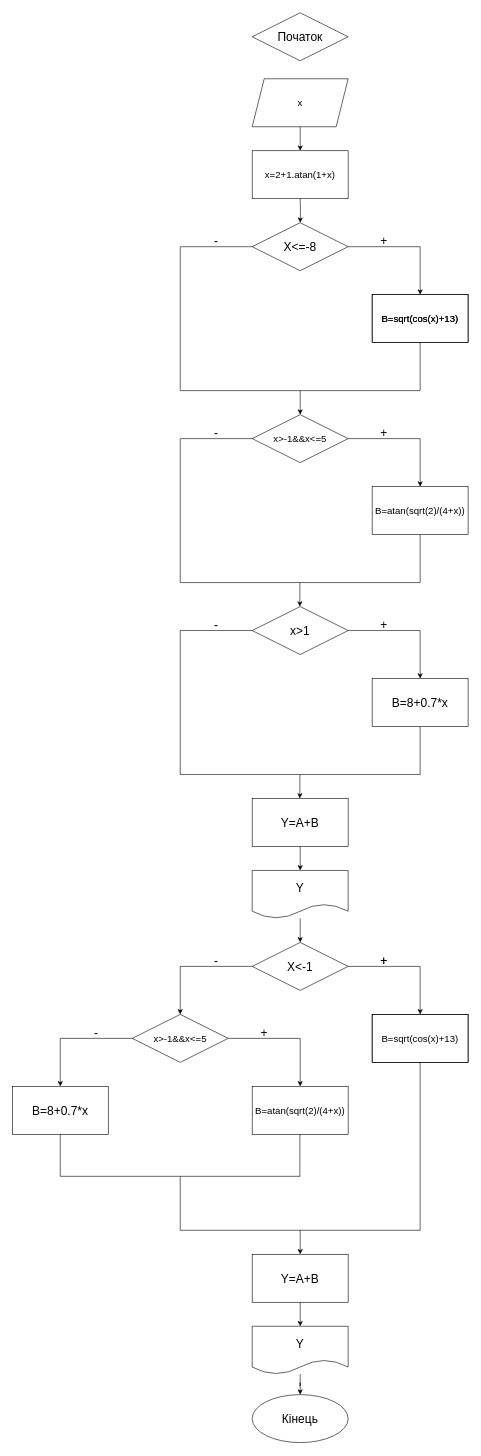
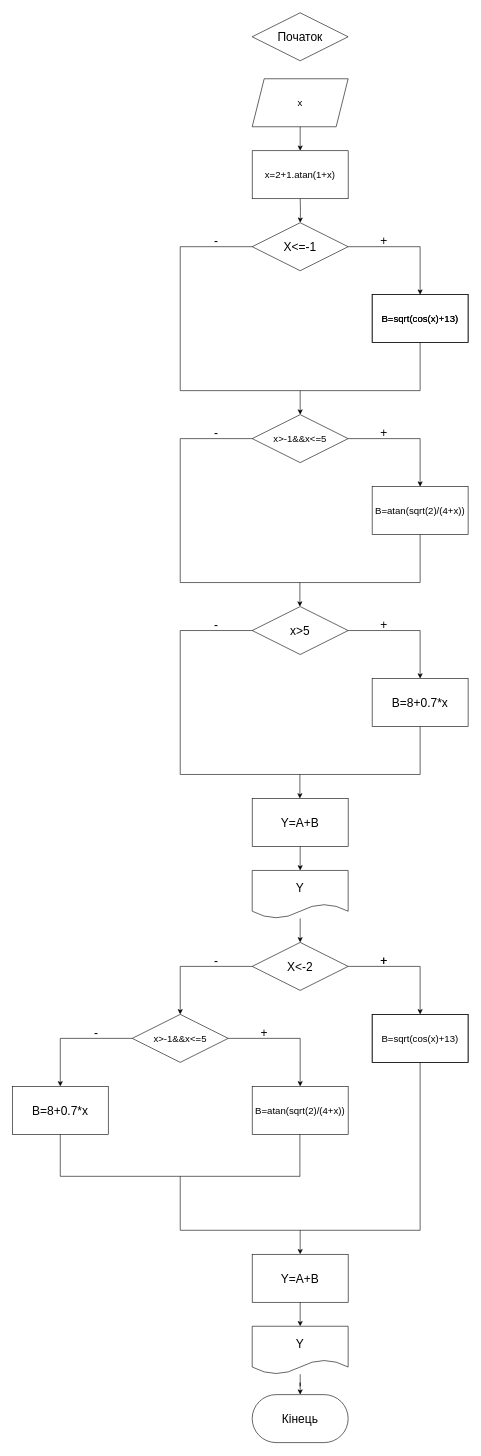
  <mxCell id="0" />
  <mxCell id="1" parent="0" />
- <mxCell id="2" value="Кінець" style="ellipse;whiteSpace=wrap;html=1;arcSize=50;fontSize=20;" parent="1" vertex="1"><mxGeometry x="420" y="2324" width="160" height="80" as="geometry" /></mxCell>
+ <mxCell id="2" value="Кінець" style="rounded=1;whiteSpace=wrap;html=1;arcSize=50;fontSize=20;" parent="1" vertex="1"><mxGeometry x="420" y="2324" width="160" height="80" as="geometry" /></mxCell>
  <mxCell id="3" value="" style="edgeStyle=orthogonalEdgeStyle;rounded=0;orthogonalLoop=1;jettySize=auto;html=1;fontFamily=Helvetica;fontSize=16;" parent="1" target="5" edge="1"><mxGeometry relative="1" as="geometry"><mxPoint x="500" y="330" as="sourcePoint" /></mxGeometry></mxCell>
  <mxCell id="4" value="" style="edgeStyle=orthogonalEdgeStyle;rounded=0;orthogonalLoop=1;jettySize=auto;html=1;fontFamily=Helvetica;fontSize=16;" parent="1" source="5" target="8" edge="1"><mxGeometry relative="1" as="geometry" /></mxCell>
- <mxCell id="5" value="X&amp;lt;=-8" style="rhombus;whiteSpace=wrap;html=1;fillColor=none;fontFamily=Helvetica;fontSize=20;" parent="1" vertex="1"><mxGeometry x="420" y="370" width="160" height="80" as="geometry" /></mxCell>
+ <mxCell id="5" value="X&amp;lt;=-1" style="rhombus;whiteSpace=wrap;html=1;fillColor=none;fontFamily=Helvetica;fontSize=20;" parent="1" vertex="1"><mxGeometry x="420" y="370" width="160" height="80" as="geometry" /></mxCell>
  <mxCell id="6" value="" style="edgeStyle=orthogonalEdgeStyle;rounded=0;orthogonalLoop=1;jettySize=auto;html=1;fontFamily=Helvetica;fontSize=16;" parent="1" source="7" edge="1"><mxGeometry relative="1" as="geometry"><mxPoint x="500" y="250" as="targetPoint" /></mxGeometry></mxCell>
  <mxCell id="7" value="x" style="shape=parallelogram;perimeter=parallelogramPerimeter;whiteSpace=wrap;html=1;fixedSize=1;fillColor=none;fontFamily=Helvetica;fontSize=16;" parent="1" vertex="1"><mxGeometry x="420" y="130" width="160" height="80" as="geometry" /></mxCell>
  <mxCell id="8" value="B=sqrt(cos(x)+13)" style="whiteSpace=wrap;html=1;fontSize=16;fillColor=none;" parent="1" vertex="1"><mxGeometry x="620" y="490" width="160" height="80" as="geometry" /></mxCell>
  <mxCell id="9" value="x=2+1.atan(1+x)" style="rounded=0;whiteSpace=wrap;html=1;fillColor=none;fontFamily=Helvetica;fontSize=16;" parent="1" vertex="1"><mxGeometry x="420" y="250" width="160" height="80" as="geometry" /></mxCell>
  <mxCell id="10" value="+" style="text;html=1;strokeColor=none;fillColor=none;align=center;verticalAlign=middle;whiteSpace=wrap;rounded=0;fontFamily=Helvetica;fontSize=20;" parent="1" vertex="1"><mxGeometry x="620" y="390" width="40" height="20" as="geometry" /></mxCell>
  <mxCell id="11" style="edgeStyle=orthogonalEdgeStyle;rounded=0;orthogonalLoop=1;jettySize=auto;html=1;entryX=0.5;entryY=0;entryDx=0;entryDy=0;fontFamily=Helvetica;fontSize=20;" parent="1" source="12" target="19" edge="1"><mxGeometry relative="1" as="geometry" /></mxCell>
  <mxCell id="12" value="x&amp;gt;-1&amp;amp;&amp;amp;x&amp;lt;=5" style="rhombus;whiteSpace=wrap;html=1;fillColor=none;fontFamily=Helvetica;fontSize=16;" parent="1" vertex="1"><mxGeometry x="420" y="690" width="160" height="80" as="geometry" /></mxCell>
  <mxCell id="13" value="" style="endArrow=none;html=1;fontFamily=Helvetica;fontSize=20;entryX=0;entryY=0.5;entryDx=0;entryDy=0;" parent="1" edge="1"><mxGeometry width="50" height="50" relative="1" as="geometry"><mxPoint x="300" y="410" as="sourcePoint" /><mxPoint x="420" y="410" as="targetPoint" /></mxGeometry></mxCell>
  <mxCell id="14" value="" style="endArrow=none;html=1;fontFamily=Helvetica;fontSize=20;" parent="1" edge="1"><mxGeometry width="50" height="50" relative="1" as="geometry"><mxPoint x="300" as="sourcePoint" y="650" /><mxPoint x="300" y="410" as="targetPoint" /></mxGeometry></mxCell>
  <mxCell id="15" value="" style="endArrow=classic;html=1;fontFamily=Helvetica;fontSize=20;entryX=0.5;entryY=0;entryDx=0;entryDy=0;" parent="1" target="12" edge="1"><mxGeometry width="50" height="50" relative="1" as="geometry"><mxPoint x="500" as="sourcePoint" y="650" /><mxPoint x="540" y="640" as="targetPoint" /></mxGeometry></mxCell>
  <mxCell id="16" value="" style="endArrow=none;html=1;fontFamily=Helvetica;fontSize=20;" parent="1" edge="1"><mxGeometry width="50" height="50" relative="1" as="geometry"><mxPoint x="300" as="sourcePoint" y="650" /><mxPoint x="700" as="targetPoint" y="650" /></mxGeometry></mxCell>
  <mxCell id="17" value="" style="endArrow=none;html=1;fontFamily=Helvetica;fontSize=20;entryX=0.5;entryY=1;entryDx=0;entryDy=0;" parent="1" target="8" edge="1"><mxGeometry width="50" height="50" relative="1" as="geometry"><mxPoint x="700" as="sourcePoint" y="650" /><mxPoint x="720" y="590" as="targetPoint" /></mxGeometry></mxCell>
  <mxCell id="18" value="-" style="text;html=1;strokeColor=none;fillColor=none;align=center;verticalAlign=middle;whiteSpace=wrap;rounded=0;fontFamily=Helvetica;fontSize=20;" parent="1" vertex="1"><mxGeometry x="340" y="390" width="40" height="20" as="geometry" /></mxCell>
  <mxCell id="19" value="B=atan(sqrt(2)/(4+x))" style="whiteSpace=wrap;html=1;fontSize=16;fillColor=none;" parent="1" vertex="1"><mxGeometry x="620" y="810" width="160" height="80" as="geometry" /></mxCell>
  <mxCell id="20" value="" style="endArrow=none;html=1;fontFamily=Helvetica;fontSize=20;entryX=0;entryY=0.5;entryDx=0;entryDy=0;" parent="1" target="12" edge="1"><mxGeometry width="50" height="50" relative="1" as="geometry"><mxPoint x="300" y="730" as="sourcePoint" /><mxPoint x="420" y="770" as="targetPoint" /><Array as="points" /></mxGeometry></mxCell>
  <mxCell id="21" value="" style="endArrow=none;html=1;fontFamily=Helvetica;fontSize=20;" parent="1" edge="1"><mxGeometry width="50" height="50" relative="1" as="geometry"><mxPoint x="300" y="970" as="sourcePoint" /><mxPoint x="300" y="730" as="targetPoint" /></mxGeometry></mxCell>
  <mxCell id="22" value="" style="endArrow=none;html=1;fontFamily=Helvetica;fontSize=20;entryX=0.5;entryY=1;entryDx=0;entryDy=0;" parent="1" target="19" edge="1"><mxGeometry width="50" height="50" relative="1" as="geometry"><mxPoint x="700" y="970" as="sourcePoint" /><mxPoint x="730" y="940" as="targetPoint" /></mxGeometry></mxCell>
  <mxCell id="23" value="" style="endArrow=none;html=1;fontFamily=Helvetica;fontSize=20;" parent="1" edge="1"><mxGeometry width="50" height="50" relative="1" as="geometry"><mxPoint x="300" y="970" as="sourcePoint" /><mxPoint x="700" y="970" as="targetPoint" /></mxGeometry></mxCell>
  <mxCell id="24" value="" style="endArrow=classic;html=1;fontFamily=Helvetica;fontSize=20;" parent="1" edge="1"><mxGeometry width="50" height="50" relative="1" as="geometry"><mxPoint x="499.5" y="970" as="sourcePoint" /><mxPoint x="499.5" y="1010" as="targetPoint" /></mxGeometry></mxCell>
  <mxCell id="25" value="+" style="text;html=1;strokeColor=none;fillColor=none;align=center;verticalAlign=middle;whiteSpace=wrap;rounded=0;fontFamily=Helvetica;fontSize=20;" parent="1" vertex="1"><mxGeometry x="620" y="710" width="40" height="20" as="geometry" /></mxCell>
  <mxCell id="26" value="-" style="text;html=1;strokeColor=none;fillColor=none;align=center;verticalAlign=middle;whiteSpace=wrap;rounded=0;fontFamily=Helvetica;fontSize=20;" parent="1" vertex="1"><mxGeometry x="340" y="710" width="40" height="20" as="geometry" /></mxCell>
  <mxCell id="27" style="edgeStyle=orthogonalEdgeStyle;rounded=0;orthogonalLoop=1;jettySize=auto;html=1;entryX=0.5;entryY=0;entryDx=0;entryDy=0;fontFamily=Helvetica;fontSize=20;" parent="1" source="28" target="29" edge="1"><mxGeometry relative="1" as="geometry" /></mxCell>
- <mxCell id="28" value="x&amp;gt;1" style="rhombus;whiteSpace=wrap;html=1;fillColor=none;fontFamily=Helvetica;fontSize=20;" parent="1" vertex="1"><mxGeometry x="420" y="1010" width="160" height="80" as="geometry" /></mxCell>
+ <mxCell id="28" value="x&amp;gt;5" style="rhombus;whiteSpace=wrap;html=1;fillColor=none;fontFamily=Helvetica;fontSize=20;" parent="1" vertex="1"><mxGeometry x="420" y="1010" width="160" height="80" as="geometry" /></mxCell>
  <mxCell id="29" value="B=8+0.7*x" style="whiteSpace=wrap;html=1;fontSize=20;fillColor=none;" parent="1" vertex="1"><mxGeometry x="620" y="1130" width="160" height="80" as="geometry" /></mxCell>
  <mxCell id="30" value="" style="endArrow=none;html=1;fontFamily=Helvetica;fontSize=20;" parent="1" target="28" edge="1"><mxGeometry width="50" height="50" relative="1" as="geometry"><mxPoint x="300" y="1050" as="sourcePoint" /><mxPoint x="420" y="1070" as="targetPoint" /></mxGeometry></mxCell>
  <mxCell id="31" value="" style="endArrow=none;html=1;fontFamily=Helvetica;fontSize=20;" parent="1" edge="1"><mxGeometry width="50" height="50" relative="1" as="geometry"><mxPoint x="300" y="1290" as="sourcePoint" /><mxPoint x="300" y="1050" as="targetPoint" /></mxGeometry></mxCell>
  <mxCell id="32" value="" style="endArrow=none;html=1;fontFamily=Helvetica;fontSize=20;" parent="1" edge="1"><mxGeometry width="50" height="50" relative="1" as="geometry"><mxPoint x="300" y="1290" as="sourcePoint" /><mxPoint x="700" y="1290" as="targetPoint" /></mxGeometry></mxCell>
  <mxCell id="33" value="" style="endArrow=classic;html=1;fontFamily=Helvetica;fontSize=20;" parent="1" edge="1"><mxGeometry width="50" height="50" relative="1" as="geometry"><mxPoint x="499.5" y="1290" as="sourcePoint" /><mxPoint x="499.5" y="1330" as="targetPoint" /></mxGeometry></mxCell>
  <mxCell id="34" value="" style="endArrow=none;html=1;fontFamily=Helvetica;fontSize=20;entryX=0.5;entryY=1;entryDx=0;entryDy=0;" parent="1" target="29" edge="1"><mxGeometry width="50" height="50" relative="1" as="geometry"><mxPoint x="700" y="1290" as="sourcePoint" /><mxPoint x="730" y="1230" as="targetPoint" /></mxGeometry></mxCell>
  <mxCell id="35" value="+" style="text;html=1;strokeColor=none;fillColor=none;align=center;verticalAlign=middle;whiteSpace=wrap;rounded=0;fontFamily=Helvetica;fontSize=20;" parent="1" vertex="1"><mxGeometry x="620" y="1030" width="40" height="20" as="geometry" /></mxCell>
  <mxCell id="36" value="-" style="text;html=1;strokeColor=none;fillColor=none;align=center;verticalAlign=middle;whiteSpace=wrap;rounded=0;fontFamily=Helvetica;fontSize=20;" parent="1" vertex="1"><mxGeometry x="340" y="1030" width="40" height="20" as="geometry" /></mxCell>
  <mxCell id="37" value="" style="edgeStyle=orthogonalEdgeStyle;rounded=0;orthogonalLoop=1;jettySize=auto;html=1;fontFamily=Helvetica;fontSize=20;" parent="1" source="38" target="40" edge="1"><mxGeometry relative="1" as="geometry" /></mxCell>
  <mxCell id="38" value="Y=A+B" style="rounded=0;whiteSpace=wrap;html=1;fillColor=none;fontFamily=Helvetica;fontSize=20;" parent="1" vertex="1"><mxGeometry x="420" y="1330" width="160" height="80" as="geometry" /></mxCell>
  <mxCell id="39" style="edgeStyle=orthogonalEdgeStyle;rounded=0;orthogonalLoop=1;jettySize=auto;html=1;entryX=0.5;entryY=0;entryDx=0;entryDy=0;fontFamily=Helvetica;fontSize=20;" parent="1" source="40" target="42" edge="1"><mxGeometry relative="1" as="geometry" /></mxCell>
  <mxCell id="40" value="Y" style="shape=document;whiteSpace=wrap;html=1;boundedLbl=1;fillColor=none;fontFamily=Helvetica;fontSize=20;" parent="1" vertex="1"><mxGeometry x="420" y="1450" width="160" height="80" as="geometry" /></mxCell>
  <mxCell id="41" style="edgeStyle=orthogonalEdgeStyle;rounded=0;orthogonalLoop=1;jettySize=auto;html=1;entryX=0.5;entryY=0;entryDx=0;entryDy=0;fontFamily=Helvetica;fontSize=20;" parent="1" source="42" target="43" edge="1"><mxGeometry relative="1" as="geometry" /></mxCell>
- <mxCell id="42" value="X&amp;lt;-1" style="rhombus;whiteSpace=wrap;html=1;fillColor=none;fontFamily=Helvetica;fontSize=20;" parent="1" vertex="1"><mxGeometry x="420" y="1570" width="160" height="80" as="geometry" /></mxCell>
+ <mxCell id="42" value="X&amp;lt;-2" style="rhombus;whiteSpace=wrap;html=1;fillColor=none;fontFamily=Helvetica;fontSize=20;" parent="1" vertex="1"><mxGeometry x="420" y="1570" width="160" height="80" as="geometry" /></mxCell>
  <mxCell id="43" value="" style="rounded=0;whiteSpace=wrap;html=1;fillColor=none;fontFamily=Helvetica;fontSize=20;" parent="1" vertex="1"><mxGeometry x="620" y="1690" width="160" height="80" as="geometry" /></mxCell>
  <mxCell id="44" value="+" style="text;html=1;strokeColor=none;fillColor=none;align=center;verticalAlign=middle;whiteSpace=wrap;rounded=0;fontFamily=Helvetica;fontSize=20;" parent="1" vertex="1"><mxGeometry x="620" y="1590" width="40" height="20" as="geometry" /></mxCell>
  <mxCell id="45" value="-" style="text;html=1;strokeColor=none;fillColor=none;align=center;verticalAlign=middle;whiteSpace=wrap;rounded=0;fontFamily=Helvetica;fontSize=20;" parent="1" vertex="1"><mxGeometry x="340" y="1590" width="40" height="20" as="geometry" /></mxCell>
  <mxCell id="46" value="B=sqrt(cos(x)+13)" style="whiteSpace=wrap;html=1;fontSize=16;fillColor=none;" parent="1" vertex="1"><mxGeometry x="620" y="490" width="160" height="80" as="geometry" /></mxCell>
  <mxCell id="47" value="B=sqrt(cos(x)+13)" style="whiteSpace=wrap;html=1;fontSize=16;fillColor=none;" parent="1" vertex="1"><mxGeometry x="620" y="1690" width="160" height="80" as="geometry" /></mxCell>
  <mxCell id="48" value="" style="endArrow=none;html=1;fontFamily=Helvetica;fontSize=20;" parent="1" edge="1"><mxGeometry width="50" height="50" relative="1" as="geometry"><mxPoint x="300" y="1610" as="sourcePoint" /><mxPoint x="420" y="1610" as="targetPoint" /></mxGeometry></mxCell>
  <mxCell id="49" value="" style="endArrow=classic;html=1;fontFamily=Helvetica;fontSize=20;" parent="1" edge="1"><mxGeometry width="50" height="50" relative="1" as="geometry"><mxPoint x="300" y="1610" as="sourcePoint" /><mxPoint x="300" y="1690" as="targetPoint" /></mxGeometry></mxCell>
  <mxCell id="50" value="x&amp;gt;-1&amp;amp;&amp;amp;x&amp;lt;=5" style="rhombus;whiteSpace=wrap;html=1;fillColor=none;fontFamily=Helvetica;fontSize=16;" parent="1" vertex="1"><mxGeometry x="220" y="1690" width="160" height="80" as="geometry" /></mxCell>
  <mxCell id="51" value="" style="endArrow=none;html=1;fontFamily=Helvetica;fontSize=20;exitX=1;exitY=0.5;exitDx=0;exitDy=0;" parent="1" source="50" edge="1"><mxGeometry width="50" height="50" relative="1" as="geometry"><mxPoint x="400" y="1750" as="sourcePoint" /><mxPoint x="500" y="1730" as="targetPoint" /></mxGeometry></mxCell>
  <mxCell id="52" value="" style="endArrow=classic;html=1;fontFamily=Helvetica;fontSize=20;" parent="1" edge="1"><mxGeometry width="50" height="50" relative="1" as="geometry"><mxPoint x="500" y="1730" as="sourcePoint" /><mxPoint x="500" y="1810" as="targetPoint" /></mxGeometry></mxCell>
  <mxCell id="53" value="B=atan(sqrt(2)/(4+x))" style="whiteSpace=wrap;html=1;fontSize=16;fillColor=none;" parent="1" vertex="1"><mxGeometry x="420" y="1810" width="160" height="80" as="geometry" /></mxCell>
  <mxCell id="54" value="+" style="text;html=1;strokeColor=none;fillColor=none;align=center;verticalAlign=middle;whiteSpace=wrap;rounded=0;fontFamily=Helvetica;fontSize=20;" parent="1" vertex="1"><mxGeometry x="620" y="1590" width="40" height="20" as="geometry" /></mxCell>
  <mxCell id="55" value="+" style="text;html=1;strokeColor=none;fillColor=none;align=center;verticalAlign=middle;whiteSpace=wrap;rounded=0;fontFamily=Helvetica;fontSize=20;" parent="1" vertex="1"><mxGeometry x="420" y="1710" width="40" height="20" as="geometry" /></mxCell>
  <mxCell id="56" value="" style="endArrow=none;html=1;fontFamily=Helvetica;fontSize=20;entryX=0;entryY=0.5;entryDx=0;entryDy=0;" parent="1" target="50" edge="1"><mxGeometry width="50" height="50" relative="1" as="geometry"><mxPoint x="100" y="1730" as="sourcePoint" /><mxPoint x="220" y="1710" as="targetPoint" /></mxGeometry></mxCell>
  <mxCell id="57" value="B=8+0.7*x" style="whiteSpace=wrap;html=1;fontSize=20;fillColor=none;" parent="1" vertex="1"><mxGeometry x="20" y="1810" width="160" height="80" as="geometry" /></mxCell>
  <mxCell id="58" value="" style="endArrow=classic;html=1;fontFamily=Helvetica;fontSize=20;entryX=0.5;entryY=0;entryDx=0;entryDy=0;" parent="1" target="57" edge="1"><mxGeometry width="50" height="50" relative="1" as="geometry"><mxPoint x="100" y="1730" as="sourcePoint" /><mxPoint x="150" y="1680" as="targetPoint" /></mxGeometry></mxCell>
  <mxCell id="59" value="-" style="text;html=1;strokeColor=none;fillColor=none;align=center;verticalAlign=middle;whiteSpace=wrap;rounded=0;fontFamily=Helvetica;fontSize=20;" parent="1" vertex="1"><mxGeometry x="140" y="1710" width="40" height="20" as="geometry" /></mxCell>
  <mxCell id="60" value="" style="edgeStyle=orthogonalEdgeStyle;rounded=0;orthogonalLoop=1;jettySize=auto;html=1;fontFamily=Helvetica;fontSize=20;" parent="1" source="61" target="65" edge="1"><mxGeometry relative="1" as="geometry" /></mxCell>
  <mxCell id="61" value="Y=A+B" style="rounded=0;whiteSpace=wrap;html=1;fillColor=none;fontFamily=Helvetica;fontSize=20;" parent="1" vertex="1"><mxGeometry x="420" y="2090" width="160" height="80" as="geometry" /></mxCell>
  <mxCell id="62" value="" style="endArrow=classic;html=1;fontFamily=Helvetica;fontSize=20;entryX=0.5;entryY=0;entryDx=0;entryDy=0;" parent="1" target="61" edge="1"><mxGeometry width="50" height="50" relative="1" as="geometry"><mxPoint x="500" y="2050" as="sourcePoint" /><mxPoint x="530" y="2050" as="targetPoint" /></mxGeometry></mxCell>
  <mxCell id="63" value="" style="endArrow=none;html=1;fontFamily=Helvetica;fontSize=20;entryX=0.5;entryY=1;entryDx=0;entryDy=0;" parent="1" target="47" edge="1"><mxGeometry width="50" height="50" relative="1" as="geometry"><mxPoint x="700" y="2050" as="sourcePoint" /><mxPoint x="770" y="1840" as="targetPoint" /></mxGeometry></mxCell>
  <mxCell id="64" value="" style="edgeStyle=orthogonalEdgeStyle;rounded=0;orthogonalLoop=1;jettySize=auto;html=1;fontFamily=Helvetica;fontSize=20;" parent="1" source="65" target="2" edge="1"><mxGeometry relative="1" as="geometry" /></mxCell>
  <mxCell id="65" value="Y" style="shape=document;whiteSpace=wrap;html=1;boundedLbl=1;fillColor=none;fontFamily=Helvetica;fontSize=20;" parent="1" vertex="1"><mxGeometry x="420" y="2210" width="160" height="80" as="geometry" /></mxCell>
  <mxCell id="66" value="Початок" style="rhombus;whiteSpace=wrap;html=1;arcSize=50;fontSize=20;" parent="1" vertex="1"><mxGeometry x="420" y="20" width="160" height="80" as="geometry" /></mxCell>
  <mxCell id="67" value="" style="endArrow=none;html=1;fontFamily=Helvetica;fontSize=20;entryX=0.5;entryY=1;entryDx=0;entryDy=0;" parent="1" target="57" edge="1"><mxGeometry width="50" height="50" relative="1" as="geometry"><mxPoint x="100" y="1960" as="sourcePoint" /><mxPoint x="130" y="1910" as="targetPoint" /></mxGeometry></mxCell>
  <mxCell id="68" value="" style="endArrow=none;html=1;fontFamily=Helvetica;fontSize=20;entryX=0.5;entryY=1;entryDx=0;entryDy=0;" parent="1" edge="1"><mxGeometry width="50" height="50" relative="1" as="geometry"><mxPoint x="499.5" y="1960" as="sourcePoint" /><mxPoint x="499.5" y="1890" as="targetPoint" /></mxGeometry></mxCell>
  <mxCell id="69" value="" style="endArrow=none;html=1;fontFamily=Helvetica;fontSize=20;" parent="1" edge="1"><mxGeometry width="50" height="50" relative="1" as="geometry"><mxPoint x="100" y="1960" as="sourcePoint" /><mxPoint x="500" y="1960" as="targetPoint" /></mxGeometry></mxCell>
  <mxCell id="70" value="" style="endArrow=none;html=1;fontFamily=Helvetica;fontSize=20;" parent="1" edge="1"><mxGeometry width="50" height="50" relative="1" as="geometry"><mxPoint x="300" y="2050" as="sourcePoint" /><mxPoint x="300" y="1960" as="targetPoint" /></mxGeometry></mxCell>
  <mxCell id="71" value="" style="endArrow=none;html=1;fontFamily=Helvetica;fontSize=20;" parent="1" edge="1"><mxGeometry width="50" height="50" relative="1" as="geometry"><mxPoint x="300" y="2050" as="sourcePoint" /><mxPoint x="700" y="2050" as="targetPoint" /></mxGeometry></mxCell>
